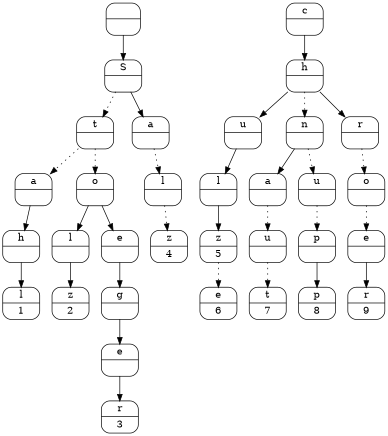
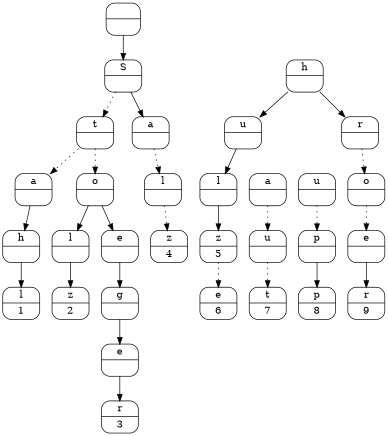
  digraph {
    node [shape=Mrecord]
    edge [style=solid]
    n1 [height=0.5 label="{ | }" width=0.7]
    n2 [label="{ S| }"]
    n3 [label="{ t| }"]
    n4 [label="{ a| }"]
    n5 [label="{ a| }"]
    n6 [label="{ o| }"]
    n7 [label="{ l| }"]
-   n8 [label="{ c| }"]
    n9 [label="{ h| }"]
    n10 [label="{h|}"]
    n11 [label="{ l| }"]
    n12 [label="{ e| }"]
    n13 [label="{ l | 1}"]
    n14 [label="{ z | 2}"]
    n15 [label="{ g| }"]
    n16 [label="{ e| }"]
    n17 [label="{ r | 3}"]
    n18 [label="{ z | 4}"]
    n19 [label="{ u| }"]
-   n20 [label="{ n| }"]
    n21 [label="{ r| }"]
    n22 [label="{ l| }"]
    n23 [label="{ a| }"]
    n24 [label="{ u| }"]
    n25 [label="{ o| }"]
    n26 [label="{ z | 5}"]
    n27 [label="{ e | 6}"]
    n28 [label="{ u| }"]
    n29 [label="{ p| }"]
    n30 [label="{ t | 7}"]
    n31 [label="{ p | 8}"]
    n32 [label="{ e| }"]
    n33 [label="{ r | 9}"]
    n1 -> n2
    n2 -> n3 [style=dotted]
    n2 -> n4
    n3 -> n5 [style=dotted]
    n3 -> n6 [style=dotted]
    n4 -> n7 [style=dotted]
    n5 -> n10
    n6 -> n11
    n6 -> n12
    n7 -> n18 [style=dotted]
-   n8 -> n9
    n9 -> n19
-   n9 -> n20 [style=dotted]
    n9 -> n21
    n10 -> n13
    n11 -> n14
    n12 -> n15
    n15 -> n16
    n16 -> n17
    n19 -> n22
-   n20 -> n23
-   n20 -> n24 [style=dotted]
    n21 -> n25 [style=dotted]
    n22 -> n26
    n23 -> n28 [style=dotted]
    n24 -> n29 [style=dotted]
    n25 -> n32 [style=dotted]
    n26 -> n27 [style=dotted]
    n28 -> n30 [style=dotted]
    n29 -> n31
    n32 -> n33
  }
